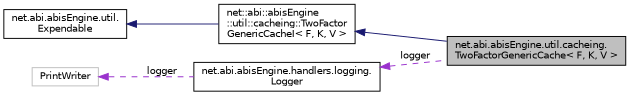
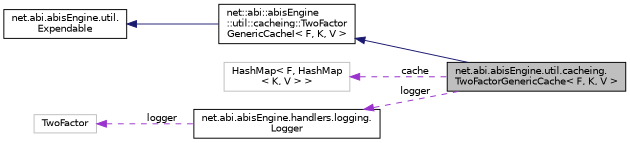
  digraph {
    rankdir=LR
    node [color=black fillcolor=white fontname=Helvetica fontsize=10 shape=record style=filled]
    edge [color=darkorchid3 dir=back fontname=Helvetica fontsize=10 labelfontname=Helvetica labelfontsize=10 style=dashed]
    n1 [fillcolor=grey75 fontcolor=black height=0.2 label="net.abi.abisEngine.util.cacheing.\lTwoFactorGenericCache\< F, K, V \>" width=0.4]
    n2 [height=0.2 label="net::abi::abisEngine\l::util::cacheing::TwoFactor\lGenericCacheI\< F, K, V \>" width=0.4]
    n3 [height=0.2 label="net.abi.abisEngine.util.\lExpendable" width=0.4]
+   n4 [color=grey75 height=0.2 label="HashMap\< F, HashMap\l\< K, V \> \>" width=0.4]
    n5 [height=0.2 label="net.abi.abisEngine.handlers.logging.\lLogger" width=0.4]
-   n6 [color=grey75 height=0.2 label=PrintWriter width=0.4]
+   n6 [color=grey75 height=0.2 label=TwoFactor width=0.4]
    n2 -> n1 [color=midnightblue style=solid]
    n3 -> n2 [color=midnightblue style=solid]
+   n4 -> n1 [label=" cache"]
    n5 -> n1 [label=" logger"]
    n6 -> n5 [label=" logger"]
  }
